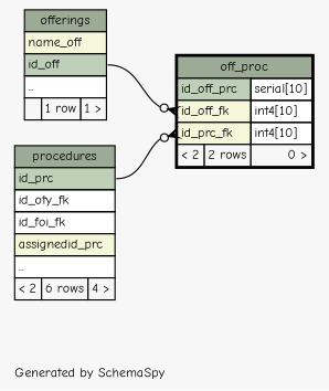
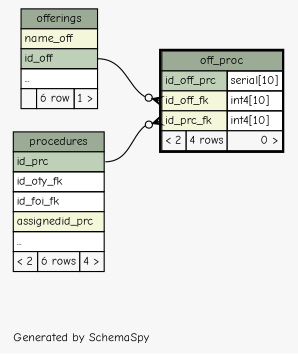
  digraph {
    bgcolor="#f7f7f7"
    fontname="Comic Neue"
    fontsize=11
    label="\nGenerated by SchemaSpy"
    labeljust=l
    nodesep=0.18
    rankdir=RL
    ranksep=0.46
    node [fontname="Comic Neue" fontsize=11 shape=plaintext]
    edge [arrowhead=none arrowsize=0.8 arrowtail=crowodot dir=back fontname="Comic Neue"]
-   n1 [label=<     <TABLE BORDER="2" CELLBORDER="1" CELLSPACING="0" BGCOLOR="#ffffff">       <TR><TD COLSPAN="3" BGCOLOR="#9bab96" ALIGN="CENTER">off_proc</TD></TR>       <TR><TD PORT="id_off_prc" COLSPAN="2" BGCOLOR="#bed1b8" ALIGN="LEFT">id_off_prc</TD><TD PORT="id_off_prc.type" ALIGN="LEFT">serial[10]</TD></TR>       <TR><TD PORT="id_off_fk" COLSPAN="2" BGCOLOR="#f4f7da" ALIGN="LEFT">id_off_fk</TD><TD PORT="id_off_fk.type" ALIGN="LEFT">int4[10]</TD></TR>       <TR><TD PORT="id_prc_fk" COLSPAN="2" BGCOLOR="#f4f7da" ALIGN="LEFT">id_prc_fk</TD><TD PORT="id_prc_fk.type" ALIGN="LEFT">int4[10]</TD></TR>       <TR><TD ALIGN="LEFT" BGCOLOR="#f7f7f7">&lt; 2</TD><TD ALIGN="RIGHT" BGCOLOR="#f7f7f7">2 rows</TD><TD ALIGN="RIGHT" BGCOLOR="#f7f7f7">0 &gt;</TD></TR>     </TABLE>>]
-   n2 [label=<     <TABLE BORDER="0" CELLBORDER="1" CELLSPACING="0" BGCOLOR="#ffffff">       <TR><TD COLSPAN="3" BGCOLOR="#9bab96" ALIGN="CENTER">offerings</TD></TR>       <TR><TD PORT="name_off" COLSPAN="3" BGCOLOR="#f4f7da" ALIGN="LEFT">name_off</TD></TR>       <TR><TD PORT="id_off" COLSPAN="3" BGCOLOR="#bed1b8" ALIGN="LEFT">id_off</TD></TR>       <TR><TD PORT="elipses" COLSPAN="3" ALIGN="LEFT">...</TD></TR>       <TR><TD ALIGN="LEFT" BGCOLOR="#f7f7f7">  </TD><TD ALIGN="RIGHT" BGCOLOR="#f7f7f7">1 row</TD><TD ALIGN="RIGHT" BGCOLOR="#f7f7f7">1 &gt;</TD></TR>     </TABLE>>]
+   n1 [label=<     <TABLE BORDER="2" CELLBORDER="1" CELLSPACING="0" BGCOLOR="#ffffff">       <TR><TD COLSPAN="3" BGCOLOR="#9bab96" ALIGN="CENTER">off_proc</TD></TR>       <TR><TD PORT="id_off_prc" COLSPAN="2" BGCOLOR="#bed1b8" ALIGN="LEFT">id_off_prc</TD><TD PORT="id_off_prc.type" ALIGN="LEFT">serial[10]</TD></TR>       <TR><TD PORT="id_off_fk" COLSPAN="2" BGCOLOR="#f4f7da" ALIGN="LEFT">id_off_fk</TD><TD PORT="id_off_fk.type" ALIGN="LEFT">int4[10]</TD></TR>       <TR><TD PORT="id_prc_fk" COLSPAN="2" BGCOLOR="#f4f7da" ALIGN="LEFT">id_prc_fk</TD><TD PORT="id_prc_fk.type" ALIGN="LEFT">int4[10]</TD></TR>       <TR><TD ALIGN="LEFT" BGCOLOR="#f7f7f7">&lt; 2</TD><TD ALIGN="RIGHT" BGCOLOR="#f7f7f7">4 rows</TD><TD ALIGN="RIGHT" BGCOLOR="#f7f7f7">0 &gt;</TD></TR>     </TABLE>>]
+   n2 [label=<     <TABLE BORDER="0" CELLBORDER="1" CELLSPACING="0" BGCOLOR="#ffffff">       <TR><TD COLSPAN="3" BGCOLOR="#9bab96" ALIGN="CENTER">offerings</TD></TR>       <TR><TD PORT="name_off" COLSPAN="3" BGCOLOR="#f4f7da" ALIGN="LEFT">name_off</TD></TR>       <TR><TD PORT="id_off" COLSPAN="3" BGCOLOR="#bed1b8" ALIGN="LEFT">id_off</TD></TR>       <TR><TD PORT="elipses" COLSPAN="3" ALIGN="LEFT">...</TD></TR>       <TR><TD ALIGN="LEFT" BGCOLOR="#f7f7f7">  </TD><TD ALIGN="RIGHT" BGCOLOR="#f7f7f7">6 row</TD><TD ALIGN="RIGHT" BGCOLOR="#f7f7f7">1 &gt;</TD></TR>     </TABLE>>]
    n3 [label=<     <TABLE BORDER="0" CELLBORDER="1" CELLSPACING="0" BGCOLOR="#ffffff">       <TR><TD COLSPAN="3" BGCOLOR="#9bab96" ALIGN="CENTER">procedures</TD></TR>       <TR><TD PORT="id_prc" COLSPAN="3" BGCOLOR="#bed1b8" ALIGN="LEFT">id_prc</TD></TR>       <TR><TD PORT="id_oty_fk" COLSPAN="3" ALIGN="LEFT">id_oty_fk</TD></TR>       <TR><TD PORT="id_foi_fk" COLSPAN="3" ALIGN="LEFT">id_foi_fk</TD></TR>       <TR><TD PORT="assignedid_prc" COLSPAN="3" BGCOLOR="#f4f7da" ALIGN="LEFT">assignedid_prc</TD></TR>       <TR><TD PORT="elipses" COLSPAN="3" ALIGN="LEFT">...</TD></TR>       <TR><TD ALIGN="LEFT" BGCOLOR="#f7f7f7">&lt; 2</TD><TD ALIGN="RIGHT" BGCOLOR="#f7f7f7">6 rows</TD><TD ALIGN="RIGHT" BGCOLOR="#f7f7f7">4 &gt;</TD></TR>     </TABLE>>]
    n1 -> n2 [headport="id_off:e" tailport="id_off_fk:w"]
    n1 -> n3 [headport="id_prc:e" tailport="id_prc_fk:w"]
  }
